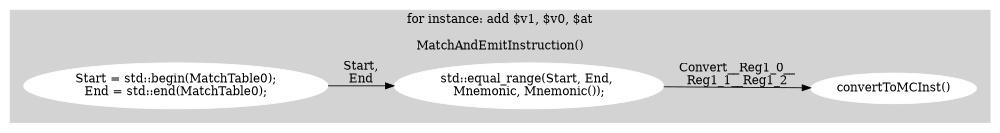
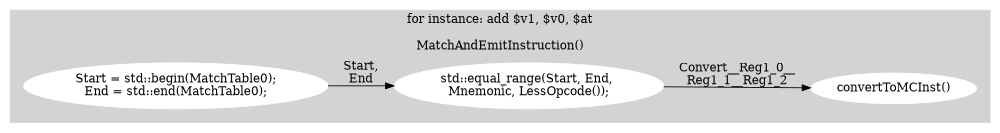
  digraph {
    rankdir=LR
    node [color=white style=filled]
    n1 [label="Start = std::begin(MatchTable0);\nEnd = std::end(MatchTable0);"]
-   n2 [label="std::equal_range(Start, End, \nMnemonic, Mnemonic());"]
+   n2 [label="std::equal_range(Start, End, \nMnemonic, LessOpcode());"]
    n3 [label="convertToMCInst()"]
    subgraph cluster_1 {
      color=lightgrey
      label="for instance: add $v1, $v0, $at"
      style=filled
      subgraph cluster_2 {
        color=lightgrey
        label="MatchAndEmitInstruction()"
        style=filled
        n1
        n2
        n3
      }
    }
    n1 -> n2 [label="Start,\nEnd"]
    n2 -> n3 [label="Convert__Reg1_0__\nReg1_1__Reg1_2"]
  }
